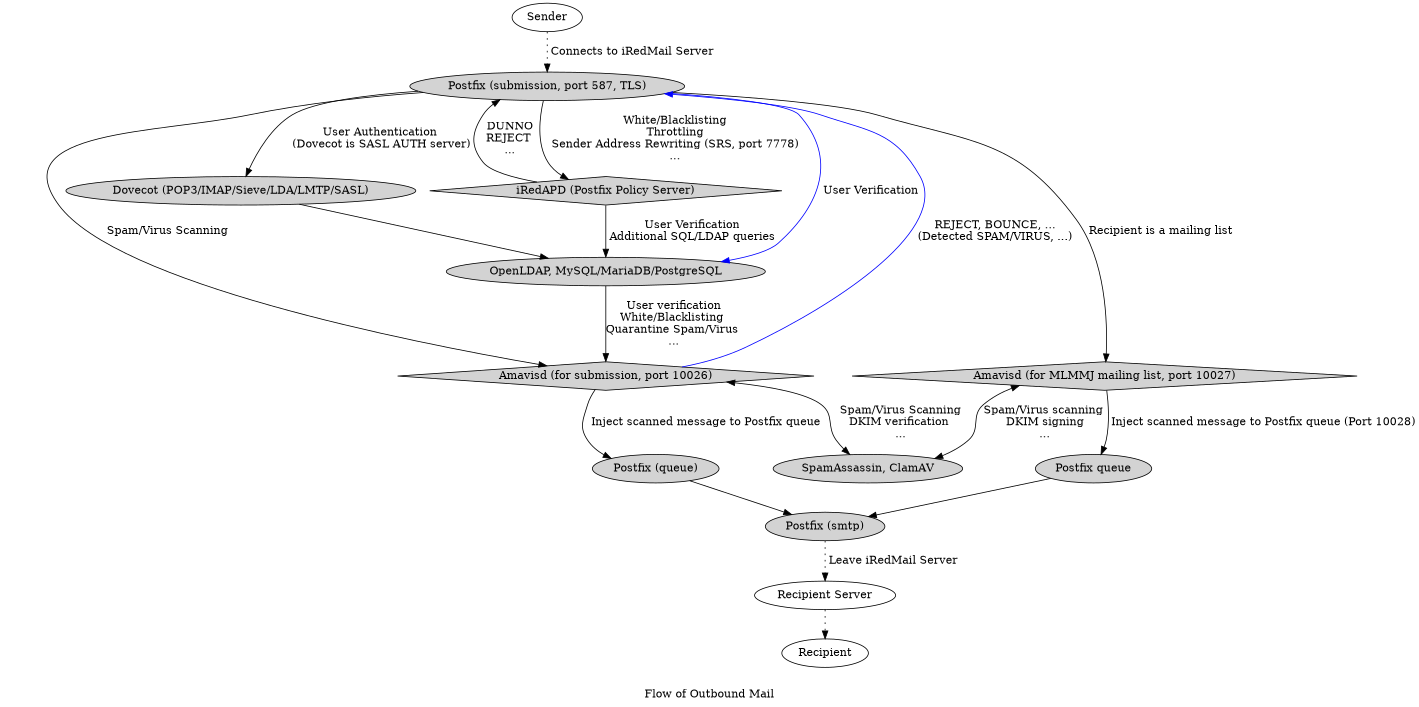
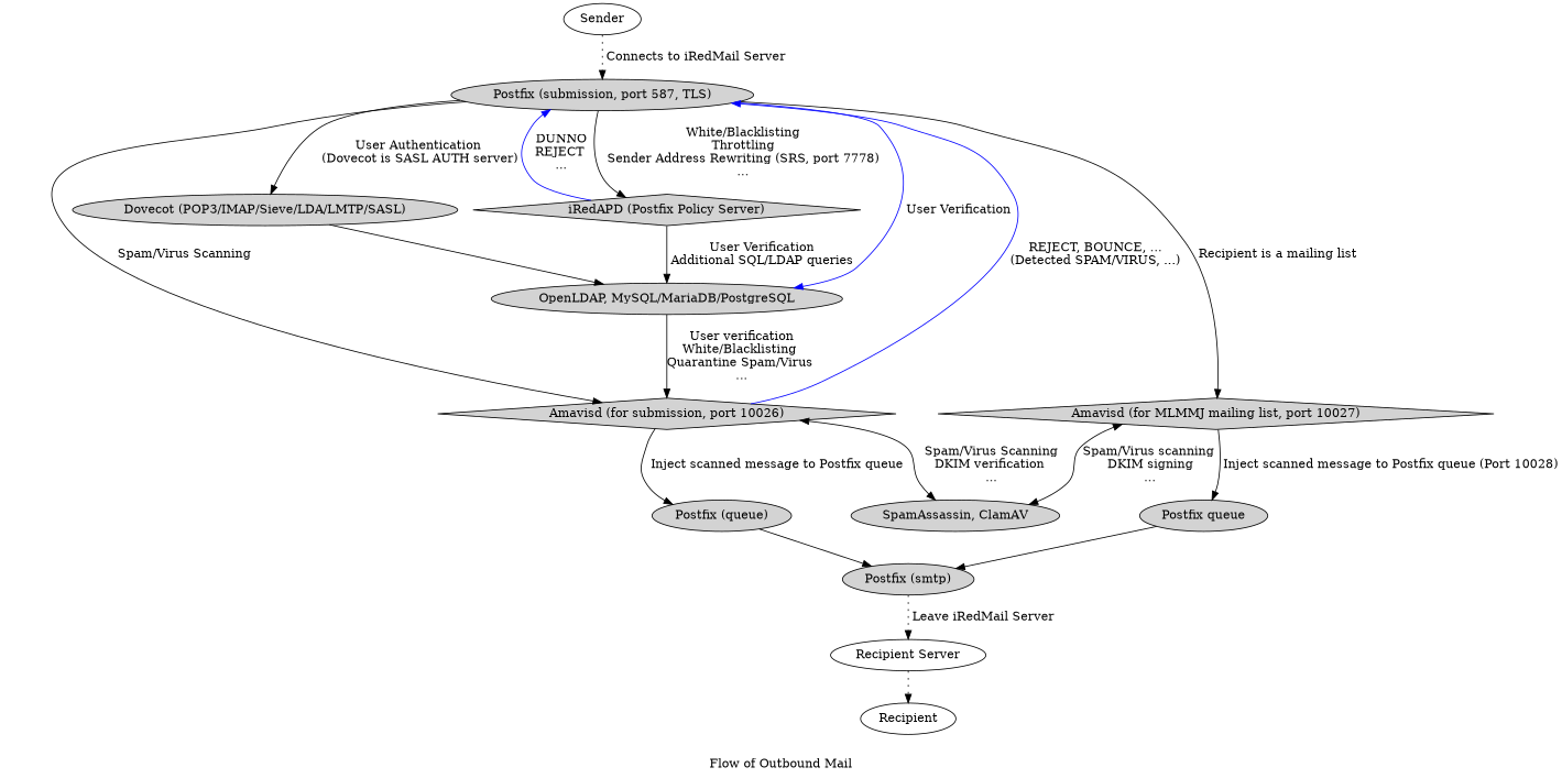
  digraph {
    label="Flow of Outbound Mail"
    node [style=filled]
    n1 [label=Sender style=""]
    n2 [label="Postfix (submission, port 587, TLS)"]
    n3 [label="Dovecot (POP3/IMAP/Sieve/LDA/LMTP/SASL)"]
    n4 [label="iRedAPD (Postfix Policy Server)" shape=diamond]
    n5 [label="OpenLDAP, MySQL/MariaDB/PostgreSQL"]
    n6 [label="Amavisd (for submission, port 10026)" shape=diamond]
    n7 [label="Amavisd (for MLMMJ mailing list, port 10027)" shape=diamond]
    n8 [label=Recipient style=""]
    n9 [label="Recipient Server" style=""]
    n10 [label="Postfix (smtp)"]
    n11 [label="Postfix (queue)"]
    n12 [label="SpamAssassin, ClamAV"]
    n13 [label="Postfix queue"]
    n1 -> n2 [label=" Connects to iRedMail Server" style=dotted]
    n2 -> n3 [label="User Authentication \n(Dovecot is SASL AUTH server)"]
    n2 -> n4 [label=" White/Blacklisting\n Throttling\n Sender Address Rewriting (SRS, port 7778)\n ..."]
    n2 -> n5 [color=blue label=" User Verification"]
    n2 -> n6 [label=" Spam/Virus Scanning"]
    n2 -> n7 [label="Recipient is a mailing list"]
    n3 -> n5
-   n4 -> n2 [color=black label=" DUNNO \nREJECT \n..."]
+   n4 -> n2 [color=blue label=" DUNNO \nREJECT \n..."]
    n4 -> n5 [label=" User Verification\n Additional SQL/LDAP queries"]
    n5 -> n6 [label=" User verification \nWhite/Blacklisting \nQuarantine Spam/Virus \n..."]
    n6 -> n2 [color=blue label=" REJECT, BOUNCE, ... \n(Detected SPAM/VIRUS, ...)"]
    n6 -> n11 [label=" Inject scanned message to Postfix queue"]
    n6 -> n12 [dir=both label=" Spam/Virus Scanning \nDKIM verification \n..."]
    n7 -> n12 [dir=both label="Spam/Virus scanning\n DKIM signing\n ..."]
    n7 -> n13 [label=" Inject scanned message to Postfix queue (Port 10028)"]
    n9 -> n8 [style=dotted]
    n10 -> n9 [label=" Leave iRedMail Server" style=dotted]
    n11 -> n10
    n13 -> n10
  }
